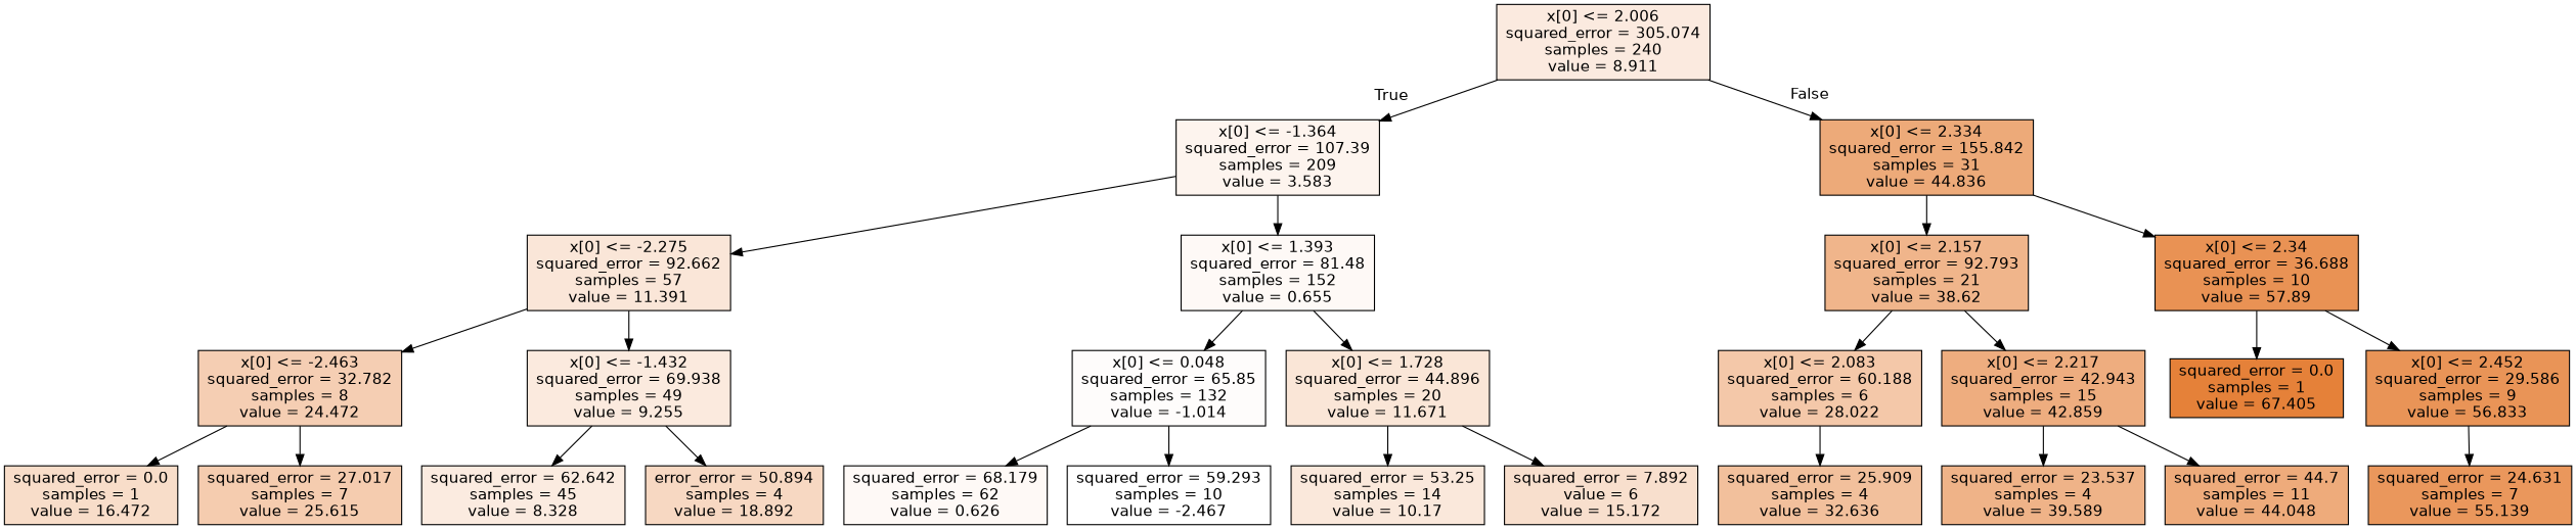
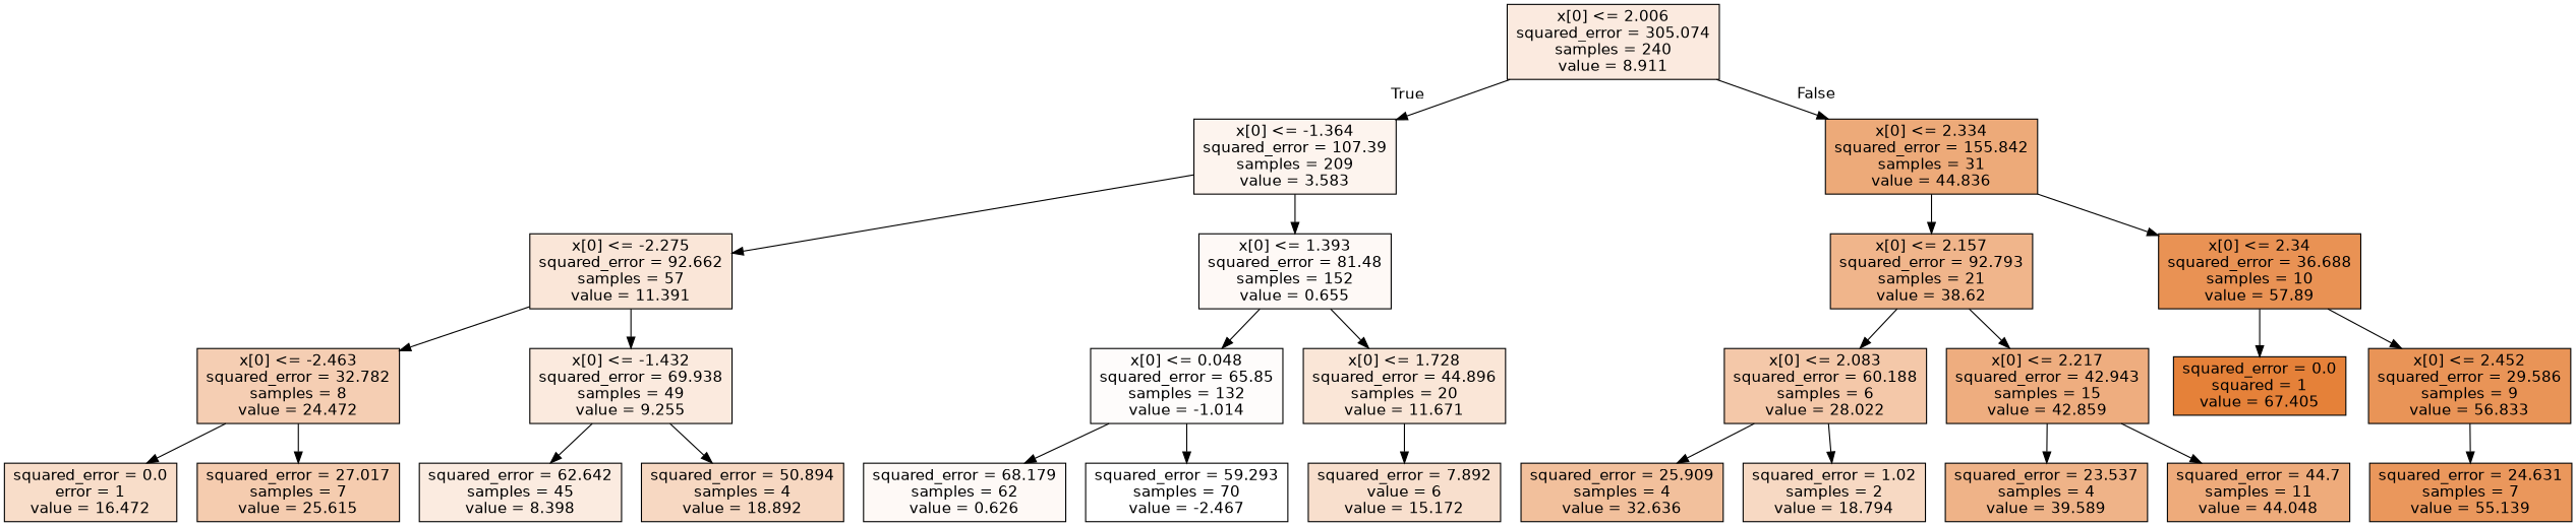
  digraph {
    node [color=black fillcolor="#fef9f6" fontname=helvetica shape=box style=filled]
    edge [fontname=helvetica]
    n1 [fillcolor="#fbeadf" label="x[0] <= 2.006\nsquared_error = 305.074\nsamples = 240\nvalue = 8.911"]
    n2 [fillcolor="#fdf4ee" label="x[0] <= -1.364\nsquared_error = 107.39\nsamples = 209\nvalue = 3.583"]
    n3 [fillcolor="#edaa79" label="x[0] <= 2.334\nsquared_error = 155.842\nsamples = 31\nvalue = 44.836"]
    n4 [fillcolor="#fae6d8" label="x[0] <= -2.275\nsquared_error = 92.662\nsamples = 57\nvalue = 11.391"]
    n5 [label="x[0] <= 1.393\nsquared_error = 81.48\nsamples = 152\nvalue = 0.655"]
    n6 [fillcolor="#f0b58b" label="x[0] <= 2.157\nsquared_error = 92.793\nsamples = 21\nvalue = 38.62"]
    n7 [fillcolor="#e99254" label="x[0] <= 2.34\nsquared_error = 36.688\nsamples = 10\nvalue = 57.89"]
    n8 [fillcolor="#f5ceb3" label="x[0] <= -2.463\nsquared_error = 32.782\nsamples = 8\nvalue = 24.472"]
    n9 [fillcolor="#fbeade" label="x[0] <= -1.432\nsquared_error = 69.938\nsamples = 49\nvalue = 9.255"]
    n10 [fillcolor="#fefcfb" label="x[0] <= 0.048\nsquared_error = 65.85\nsamples = 132\nvalue = -1.014"]
    n11 [fillcolor="#fae6d7" label="x[0] <= 1.728\nsquared_error = 44.896\nsamples = 20\nvalue = 11.671"]
-   n12 [fillcolor="#f8ddc9" label="squared_error = 0.0\nsamples = 1\nvalue = 16.472"]
+   n12 [fillcolor="#f8ddc9" label="squared_error = 0.0\nerror = 1\nvalue = 16.472"]
    n13 [fillcolor="#f5ccaf" label="squared_error = 27.017\nsamples = 7\nvalue = 25.615"]
-   n14 [fillcolor="#fbebe0" label="squared_error = 62.642\nsamples = 45\nvalue = 8.328"]
-   n15 [fillcolor="#f7d8c2" label="error_error = 50.894\nsamples = 4\nvalue = 18.892"]
+   n14 [fillcolor="#fbebe0" label="squared_error = 62.642\nsamples = 45\nvalue = 8.398"]
+   n15 [fillcolor="#f7d8c2" label="squared_error = 50.894\nsamples = 4\nvalue = 18.892"]
    n16 [label="squared_error = 68.179\nsamples = 62\nvalue = 0.626"]
-   n17 [fillcolor="#ffffff" label="squared_error = 59.293\nsamples = 10\nvalue = -2.467"]
-   n18 [fillcolor="#fae8db" label="squared_error = 53.25\nsamples = 14\nvalue = 10.17"]
+   n17 [fillcolor="#ffffff" label="squared_error = 59.293\nsamples = 70\nvalue = -2.467"]
    n19 [fillcolor="#f8dfcd" label="squared_error = 7.892\nvalue = 6\nvalue = 15.172"]
    n20 [fillcolor="#f4c8a9" label="x[0] <= 2.083\nsquared_error = 60.188\nsamples = 6\nvalue = 28.022"]
    n21 [fillcolor="#eead7f" label="x[0] <= 2.217\nsquared_error = 42.943\nsamples = 15\nvalue = 42.859"]
-   n22 [fillcolor="#e58139" label="squared_error = 0.0\nsamples = 1\nvalue = 67.405"]
+   n22 [fillcolor="#e58139" label="squared_error = 0.0\nsquared = 1\nvalue = 67.405"]
    n23 [fillcolor="#e99457" label="x[0] <= 2.452\nsquared_error = 29.586\nsamples = 9\nvalue = 56.833"]
    n24 [fillcolor="#f2c09c" label="squared_error = 25.909\nsamples = 4\nvalue = 32.636"]
+   n25 [fillcolor="#f7d9c3" label="squared_error = 1.02\nsamples = 2\nvalue = 18.794"]
    n26 [fillcolor="#efb388" label="squared_error = 23.537\nsamples = 4\nvalue = 39.589"]
    n27 [fillcolor="#eeab7b" label="squared_error = 44.7\nsamples = 11\nvalue = 44.048"]
    n28 [fillcolor="#ea975c" label="squared_error = 24.631\nsamples = 7\nvalue = 55.139"]
    n1 -> n2 [headlabel=True labelangle=45 labeldistance=2.5]
    n1 -> n3 [headlabel=False labelangle=-45 labeldistance=2.5]
    n2 -> n4
    n2 -> n5
    n3 -> n6
    n3 -> n7
    n4 -> n8
    n4 -> n9
    n5 -> n10
    n5 -> n11
    n6 -> n20
    n6 -> n21
    n7 -> n22
    n7 -> n23
    n8 -> n12
    n8 -> n13
    n9 -> n14
    n9 -> n15
    n10 -> n16
    n10 -> n17
-   n11 -> n18
    n11 -> n19
    n20 -> n24
+   n20 -> n25
    n21 -> n26
    n21 -> n27
    n23 -> n28
  }
